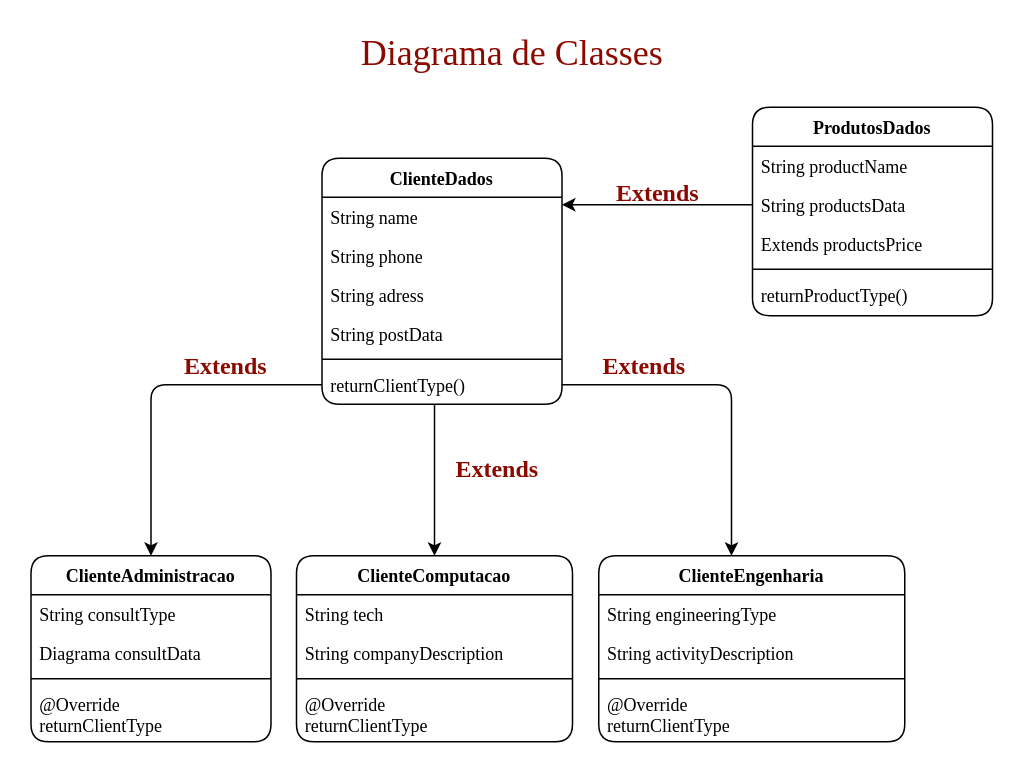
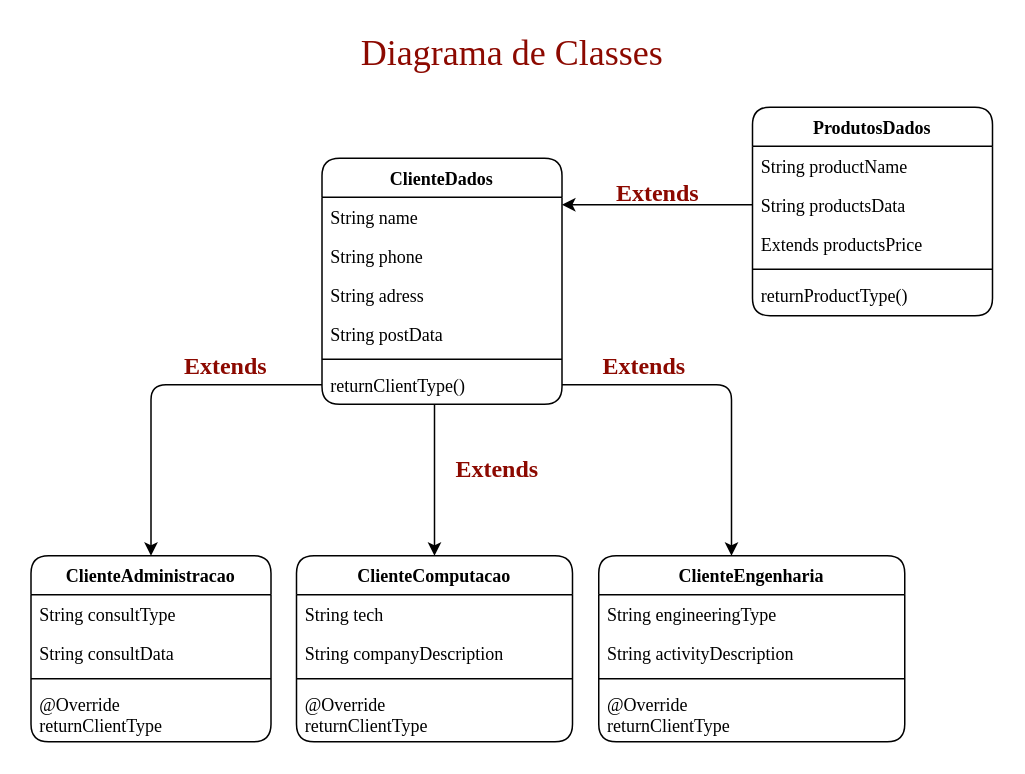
  <mxCell id="0" />
  <mxCell id="1" parent="0" />
  <mxCell id="2" value="ClienteDados" style="swimlane;fontStyle=1;align=center;verticalAlign=top;childLayout=stackLayout;horizontal=1;startSize=26;horizontalStack=0;resizeParent=1;resizeLast=0;collapsible=1;marginBottom=0;shadow=0;strokeWidth=1;fontFamily=Lucida Console;rounded=1;" parent="1" vertex="1"><mxGeometry x="214" y="105" width="160" height="164" as="geometry"><mxRectangle x="230" y="140" width="160" height="26" as="alternateBounds" /></mxGeometry></mxCell>
  <mxCell id="3" value="String name" style="text;align=left;verticalAlign=top;spacingLeft=4;spacingRight=4;overflow=hidden;rotatable=0;points=[[0,0.5],[1,0.5]];portConstraint=eastwest;fontFamily=Lucida Console;rounded=1;" parent="2" vertex="1"><mxGeometry y="26" width="160" height="26" as="geometry" /></mxCell>
  <mxCell id="4" value="String phone" style="text;align=left;verticalAlign=top;spacingLeft=4;spacingRight=4;overflow=hidden;rotatable=0;points=[[0,0.5],[1,0.5]];portConstraint=eastwest;shadow=0;html=0;fontFamily=Lucida Console;rounded=1;" parent="2" vertex="1"><mxGeometry y="52" width="160" height="26" as="geometry" /></mxCell>
  <mxCell id="5" value="String adress" style="text;align=left;verticalAlign=top;spacingLeft=4;spacingRight=4;overflow=hidden;rotatable=0;points=[[0,0.5],[1,0.5]];portConstraint=eastwest;shadow=0;html=0;fontFamily=Lucida Console;rounded=1;" parent="2" vertex="1"><mxGeometry y="78" width="160" height="26" as="geometry" /></mxCell>
  <mxCell id="6" value="String postData" style="text;align=left;verticalAlign=top;spacingLeft=4;spacingRight=4;overflow=hidden;rotatable=0;points=[[0,0.5],[1,0.5]];portConstraint=eastwest;shadow=0;html=0;fontFamily=Lucida Console;rounded=1;" parent="2" vertex="1"><mxGeometry y="104" width="160" height="26" as="geometry" /></mxCell>
  <mxCell id="7" value="" style="line;html=1;strokeWidth=1;align=left;verticalAlign=middle;spacingTop=-1;spacingLeft=3;spacingRight=3;rotatable=0;labelPosition=right;points=[];portConstraint=eastwest;fontFamily=Lucida Console;rounded=1;" parent="2" vertex="1"><mxGeometry y="130" width="160" height="8" as="geometry" /></mxCell>
  <mxCell id="8" value="returnClientType()" style="text;align=left;verticalAlign=top;spacingLeft=4;spacingRight=4;overflow=hidden;rotatable=0;points=[[0,0.5],[1,0.5]];portConstraint=eastwest;fontFamily=Lucida Console;rounded=1;" parent="2" vertex="1"><mxGeometry y="138" width="160" height="26" as="geometry" /></mxCell>
  <mxCell id="9" value="ClienteAdministracao" style="swimlane;fontStyle=1;align=center;verticalAlign=top;childLayout=stackLayout;horizontal=1;startSize=26;horizontalStack=0;resizeParent=1;resizeLast=0;collapsible=1;marginBottom=0;shadow=0;strokeWidth=1;fontFamily=Lucida Console;rounded=1;" parent="1" vertex="1"><mxGeometry x="20" y="370" width="160" height="124" as="geometry"><mxRectangle x="130" y="380" width="160" height="26" as="alternateBounds" /></mxGeometry></mxCell>
  <mxCell id="10" value="String consultType" style="text;align=left;verticalAlign=top;spacingLeft=4;spacingRight=4;overflow=hidden;rotatable=0;points=[[0,0.5],[1,0.5]];portConstraint=eastwest;fontFamily=Lucida Console;rounded=1;" parent="9" vertex="1"><mxGeometry y="26" width="160" height="26" as="geometry" /></mxCell>
- <mxCell id="11" value="Diagrama consultData" style="text;align=left;verticalAlign=top;spacingLeft=4;spacingRight=4;overflow=hidden;rotatable=0;points=[[0,0.5],[1,0.5]];portConstraint=eastwest;shadow=0;html=0;fontFamily=Lucida Console;rounded=1;" parent="9" vertex="1"><mxGeometry y="52" width="160" height="26" as="geometry" /></mxCell>
+ <mxCell id="11" value="String consultData" style="text;align=left;verticalAlign=top;spacingLeft=4;spacingRight=4;overflow=hidden;rotatable=0;points=[[0,0.5],[1,0.5]];portConstraint=eastwest;shadow=0;html=0;fontFamily=Lucida Console;rounded=1;" parent="9" vertex="1"><mxGeometry y="52" width="160" height="26" as="geometry" /></mxCell>
  <mxCell id="12" value="" style="line;html=1;strokeWidth=1;align=left;verticalAlign=middle;spacingTop=-1;spacingLeft=3;spacingRight=3;rotatable=0;labelPosition=right;points=[];portConstraint=eastwest;fontFamily=Lucida Console;rounded=1;" parent="9" vertex="1"><mxGeometry y="78" width="160" height="8" as="geometry" /></mxCell>
  <mxCell id="13" value="@Override&#10;returnClientType" style="text;align=left;verticalAlign=top;spacingLeft=4;spacingRight=4;overflow=hidden;rotatable=0;points=[[0,0.5],[1,0.5]];portConstraint=eastwest;fontFamily=Lucida Console;rounded=1;" parent="9" vertex="1"><mxGeometry y="86" width="160" height="38" as="geometry" /></mxCell>
  <mxCell id="14" value="ProdutosDados" style="swimlane;fontStyle=1;align=center;verticalAlign=top;childLayout=stackLayout;horizontal=1;startSize=26;horizontalStack=0;resizeParent=1;resizeLast=0;collapsible=1;marginBottom=0;shadow=0;strokeWidth=1;fontFamily=Lucida Console;rounded=1;" parent="1" vertex="1"><mxGeometry x="501" y="71" width="160" height="139" as="geometry"><mxRectangle x="550" y="140" width="160" height="26" as="alternateBounds" /></mxGeometry></mxCell>
  <mxCell id="15" value="String productName" style="text;align=left;verticalAlign=top;spacingLeft=4;spacingRight=4;overflow=hidden;rotatable=0;points=[[0,0.5],[1,0.5]];portConstraint=eastwest;fontFamily=Lucida Console;rounded=1;" parent="14" vertex="1"><mxGeometry y="26" width="160" height="26" as="geometry" /></mxCell>
  <mxCell id="16" value="String productsData" style="text;align=left;verticalAlign=top;spacingLeft=4;spacingRight=4;overflow=hidden;rotatable=0;points=[[0,0.5],[1,0.5]];portConstraint=eastwest;shadow=0;html=0;fontFamily=Lucida Console;rounded=1;" parent="14" vertex="1"><mxGeometry y="52" width="160" height="26" as="geometry" /></mxCell>
  <mxCell id="17" value="Extends productsPrice" style="text;align=left;verticalAlign=top;spacingLeft=4;spacingRight=4;overflow=hidden;rotatable=0;points=[[0,0.5],[1,0.5]];portConstraint=eastwest;shadow=0;html=0;fontFamily=Lucida Console;rounded=1;" parent="14" vertex="1"><mxGeometry y="78" width="160" height="26" as="geometry" /></mxCell>
  <mxCell id="18" value="" style="line;html=1;strokeWidth=1;align=left;verticalAlign=middle;spacingTop=-1;spacingLeft=3;spacingRight=3;rotatable=0;labelPosition=right;points=[];portConstraint=eastwest;fontFamily=Lucida Console;rounded=1;" parent="14" vertex="1"><mxGeometry y="104" width="160" height="8" as="geometry" /></mxCell>
  <mxCell id="19" value="returnProductType()" style="text;align=left;verticalAlign=top;spacingLeft=4;spacingRight=4;overflow=hidden;rotatable=0;points=[[0,0.5],[1,0.5]];portConstraint=eastwest;fontFamily=Lucida Console;rounded=1;" parent="14" vertex="1"><mxGeometry y="112" width="160" height="26" as="geometry" /></mxCell>
  <mxCell id="20" style="edgeStyle=orthogonalEdgeStyle;orthogonalLoop=1;jettySize=auto;html=1;entryX=1;entryY=0.192;entryDx=0;entryDy=0;fontFamily=Lucida Console;entryPerimeter=0;" parent="1" source="16" target="3" edge="1"><mxGeometry relative="1" as="geometry" /></mxCell>
  <mxCell id="21" value="&lt;font style=&quot;font-size: 16px&quot;&gt;Extends&lt;/font&gt;" style="text;html=1;strokeColor=none;fillColor=none;align=center;verticalAlign=middle;whiteSpace=wrap;fontFamily=Lucida Console;fontStyle=1;fontColor=#8C0900;rounded=1;" parent="1" vertex="1"><mxGeometry x="408" y="113" width="60" height="30" as="geometry" /></mxCell>
  <mxCell id="22" value="ClienteComputacao" style="swimlane;fontStyle=1;align=center;verticalAlign=top;childLayout=stackLayout;horizontal=1;startSize=26;horizontalStack=0;resizeParent=1;resizeLast=0;collapsible=1;marginBottom=0;shadow=0;strokeWidth=1;fontFamily=Lucida Console;rounded=1;" parent="1" vertex="1"><mxGeometry x="197" y="370" width="184" height="124" as="geometry"><mxRectangle x="130" y="380" width="160" height="26" as="alternateBounds" /></mxGeometry></mxCell>
  <mxCell id="23" value="String tech" style="text;align=left;verticalAlign=top;spacingLeft=4;spacingRight=4;overflow=hidden;rotatable=0;points=[[0,0.5],[1,0.5]];portConstraint=eastwest;fontFamily=Lucida Console;rounded=1;" parent="22" vertex="1"><mxGeometry y="26" width="184" height="26" as="geometry" /></mxCell>
  <mxCell id="24" value="String companyDescription" style="text;align=left;verticalAlign=top;spacingLeft=4;spacingRight=4;overflow=hidden;rotatable=0;points=[[0,0.5],[1,0.5]];portConstraint=eastwest;shadow=0;html=0;fontFamily=Lucida Console;rounded=1;" parent="22" vertex="1"><mxGeometry y="52" width="184" height="26" as="geometry" /></mxCell>
  <mxCell id="25" value="" style="line;html=1;strokeWidth=1;align=left;verticalAlign=middle;spacingTop=-1;spacingLeft=3;spacingRight=3;rotatable=0;labelPosition=right;points=[];portConstraint=eastwest;fontFamily=Lucida Console;rounded=1;" parent="22" vertex="1"><mxGeometry y="78" width="184" height="8" as="geometry" /></mxCell>
  <mxCell id="26" value="@Override&#10;returnClientType" style="text;align=left;verticalAlign=top;spacingLeft=4;spacingRight=4;overflow=hidden;rotatable=0;points=[[0,0.5],[1,0.5]];portConstraint=eastwest;fontFamily=Lucida Console;rounded=1;" parent="22" vertex="1"><mxGeometry y="86" width="184" height="38" as="geometry" /></mxCell>
  <mxCell id="27" value="ClienteEngenharia" style="swimlane;fontStyle=1;align=center;verticalAlign=top;childLayout=stackLayout;horizontal=1;startSize=26;horizontalStack=0;resizeParent=1;resizeLast=0;collapsible=1;marginBottom=0;shadow=0;strokeWidth=1;fontFamily=Lucida Console;rounded=1;" parent="1" vertex="1"><mxGeometry x="398.5" y="370" width="204" height="124" as="geometry"><mxRectangle x="130" y="380" width="160" height="26" as="alternateBounds" /></mxGeometry></mxCell>
  <mxCell id="28" value="String engineeringType" style="text;align=left;verticalAlign=top;spacingLeft=4;spacingRight=4;overflow=hidden;rotatable=0;points=[[0,0.5],[1,0.5]];portConstraint=eastwest;fontFamily=Lucida Console;rounded=1;" parent="27" vertex="1"><mxGeometry y="26" width="204" height="26" as="geometry" /></mxCell>
  <mxCell id="29" value="String activityDescription" style="text;align=left;verticalAlign=top;spacingLeft=4;spacingRight=4;overflow=hidden;rotatable=0;points=[[0,0.5],[1,0.5]];portConstraint=eastwest;shadow=0;html=0;fontFamily=Lucida Console;rounded=1;" parent="27" vertex="1"><mxGeometry y="52" width="204" height="26" as="geometry" /></mxCell>
  <mxCell id="30" value="" style="line;html=1;strokeWidth=1;align=left;verticalAlign=middle;spacingTop=-1;spacingLeft=3;spacingRight=3;rotatable=0;labelPosition=right;points=[];portConstraint=eastwest;fontFamily=Lucida Console;rounded=1;" parent="27" vertex="1"><mxGeometry y="78" width="204" height="8" as="geometry" /></mxCell>
  <mxCell id="31" value="@Override&#10;returnClientType" style="text;align=left;verticalAlign=top;spacingLeft=4;spacingRight=4;overflow=hidden;rotatable=0;points=[[0,0.5],[1,0.5]];portConstraint=eastwest;fontFamily=Lucida Console;rounded=1;" parent="27" vertex="1"><mxGeometry y="86" width="204" height="38" as="geometry" /></mxCell>
  <mxCell id="32" style="edgeStyle=orthogonalEdgeStyle;orthogonalLoop=1;jettySize=auto;html=1;entryX=0.5;entryY=0;entryDx=0;entryDy=0;fontFamily=Lucida Console;" parent="1" source="8" target="9" edge="1"><mxGeometry relative="1" as="geometry" /></mxCell>
  <mxCell id="33" style="edgeStyle=orthogonalEdgeStyle;orthogonalLoop=1;jettySize=auto;html=1;fontFamily=Lucida Console;" parent="1" source="8" edge="1"><mxGeometry relative="1" as="geometry"><Array as="points"><mxPoint x="487" y="256" /><mxPoint x="487" y="370" /></Array><mxPoint x="487" y="370" as="targetPoint" /></mxGeometry></mxCell>
  <mxCell id="34" value="&lt;font style=&quot;font-size: 16px&quot;&gt;Extends&lt;/font&gt;" style="text;html=1;strokeColor=none;fillColor=none;align=center;verticalAlign=middle;whiteSpace=wrap;fontFamily=Lucida Console;fontStyle=1;fontColor=#8C0900;rounded=1;" parent="1" vertex="1"><mxGeometry x="120" y="228" width="60" height="30" as="geometry" /></mxCell>
  <mxCell id="35" value="&lt;font style=&quot;font-size: 16px&quot;&gt;Extends&lt;/font&gt;" style="text;html=1;strokeColor=none;fillColor=none;align=center;verticalAlign=middle;whiteSpace=wrap;fontFamily=Lucida Console;fontStyle=1;fontColor=#8C0900;rounded=1;" parent="1" vertex="1"><mxGeometry x="398.5" y="228" width="60" height="30" as="geometry" /></mxCell>
  <mxCell id="36" value="&lt;font style=&quot;font-size: 16px&quot;&gt;Extends&lt;/font&gt;" style="text;html=1;strokeColor=none;fillColor=none;align=center;verticalAlign=middle;whiteSpace=wrap;fontFamily=Lucida Console;fontStyle=1;fontColor=#8C0900;rounded=1;" parent="1" vertex="1"><mxGeometry x="301" y="297" width="60" height="30" as="geometry" /></mxCell>
  <mxCell id="37" value="&lt;font style=&quot;font-size: 24px&quot;&gt;Diagrama de Classes&lt;/font&gt;" style="text;html=1;strokeColor=none;fillColor=none;align=center;verticalAlign=middle;whiteSpace=wrap;fontFamily=Lucida Console;fontColor=#8C0900;rounded=1;" parent="1" vertex="1"><mxGeometry x="172" y="20" width="338" height="30" as="geometry" /></mxCell>
  <mxCell id="38" style="edgeStyle=orthogonalEdgeStyle;orthogonalLoop=1;jettySize=auto;html=1;entryX=0.5;entryY=0;entryDx=0;entryDy=0;fontFamily=Lucida Console;fontColor=#8C0900;" parent="1" source="8" target="22" edge="1"><mxGeometry relative="1" as="geometry"><Array as="points"><mxPoint x="289" y="284" /><mxPoint x="289" y="284" /></Array></mxGeometry></mxCell>
